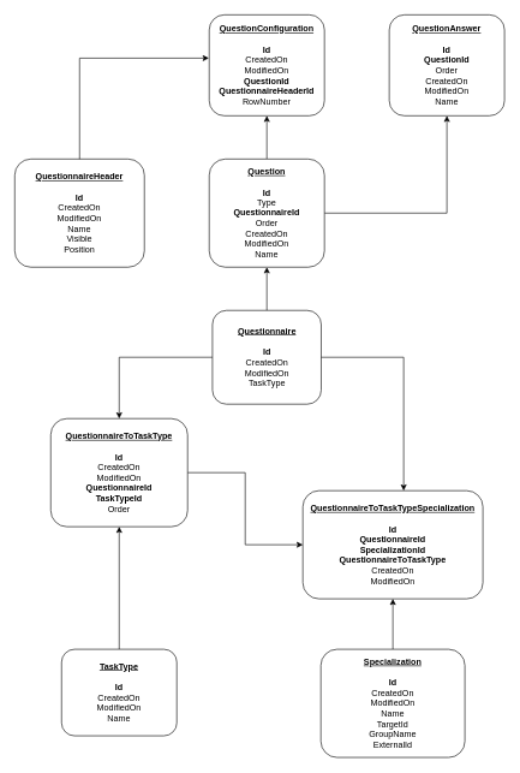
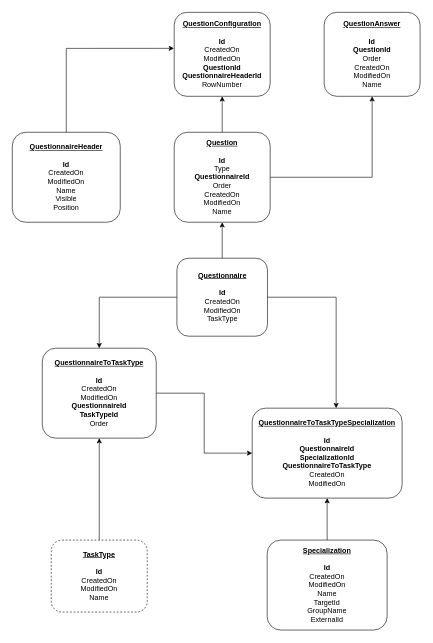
  <mxCell id="0" />
  <mxCell id="1" parent="0" />
  <mxCell id="2" style="edgeStyle=orthogonalEdgeStyle;rounded=0;orthogonalLoop=1;jettySize=auto;html=1;entryX=0.5;entryY=1;entryDx=0;entryDy=0;" edge="1" parent="1" source="4" target="7"><mxGeometry relative="1" as="geometry" /></mxCell>
  <mxCell id="3" style="edgeStyle=orthogonalEdgeStyle;rounded=0;orthogonalLoop=1;jettySize=auto;html=1;entryX=0.5;entryY=0;entryDx=0;entryDy=0;" edge="1" parent="1" source="4" target="13"><mxGeometry relative="1" as="geometry" /></mxCell>
  <mxCell id="4" value="&lt;b&gt;&lt;u&gt;Questionnaire&lt;/u&gt;&lt;/b&gt;&lt;div&gt;&lt;br&gt;&lt;/div&gt;&lt;div&gt;&lt;b&gt;Id&lt;/b&gt;&lt;/div&gt;&lt;div&gt;CreatedOn&lt;br&gt;ModifiedOn&lt;/div&gt;&lt;div&gt;TaskType&lt;/div&gt;" style="rounded=1;whiteSpace=wrap;html=1;" vertex="1" parent="1"><mxGeometry x="294.5" y="430" width="151" height="130" as="geometry" /></mxCell>
  <mxCell id="5" style="edgeStyle=orthogonalEdgeStyle;rounded=0;orthogonalLoop=1;jettySize=auto;html=1;entryX=0.5;entryY=1;entryDx=0;entryDy=0;" edge="1" parent="1" source="7" target="9"><mxGeometry relative="1" as="geometry" /></mxCell>
  <mxCell id="6" style="edgeStyle=orthogonalEdgeStyle;rounded=0;orthogonalLoop=1;jettySize=auto;html=1;entryX=0.5;entryY=1;entryDx=0;entryDy=0;" edge="1" parent="1" source="7" target="11"><mxGeometry relative="1" as="geometry" /></mxCell>
  <mxCell id="7" value="&lt;div&gt;&lt;b&gt;&lt;u&gt;Question&lt;br&gt;&lt;/u&gt;&lt;/b&gt;&lt;br&gt;&lt;/div&gt;&lt;div&gt;&lt;b&gt;Id&lt;/b&gt;&lt;br&gt;Type&lt;/div&gt;&lt;div&gt;&lt;b&gt;QuestionnaireId&lt;/b&gt;&lt;br&gt;Order&lt;/div&gt;&lt;div&gt;CreatedOn&lt;br&gt;ModifiedOn&lt;br&gt;Name&lt;/div&gt;" style="rounded=1;whiteSpace=wrap;html=1;" vertex="1" parent="1"><mxGeometry x="290" y="220" width="160" height="150" as="geometry" /></mxCell>
  <mxCell id="8" value="&lt;b&gt;&lt;u&gt;QuestionnaireHeader&lt;/u&gt;&lt;/b&gt;&lt;br&gt;&lt;br&gt;&lt;b&gt;Id&lt;/b&gt;&lt;br&gt;CreatedOn&lt;br&gt;ModifiedOn&lt;br&gt;Name&lt;br&gt;Visible&lt;br&gt;Position" style="rounded=1;whiteSpace=wrap;html=1;" vertex="1" parent="1"><mxGeometry x="20" y="220" width="180" height="150" as="geometry" /></mxCell>
  <mxCell id="9" value="&lt;b&gt;&lt;u&gt;QuestionConfiguration&lt;/u&gt;&lt;/b&gt;&lt;br&gt;&lt;div&gt;&lt;br&gt;&lt;b&gt;Id&lt;/b&gt;&lt;/div&gt;&lt;div&gt;CreatedOn&lt;br&gt;ModifiedOn&lt;br&gt;&lt;b&gt;QuestionId&lt;/b&gt;&lt;br&gt;&lt;b&gt;QuestionnaireHeaderId&lt;/b&gt;&lt;br&gt;RowNumber&lt;/div&gt;" style="rounded=1;whiteSpace=wrap;html=1;" vertex="1" parent="1"><mxGeometry x="290" y="20" width="160" height="140" as="geometry" /></mxCell>
  <mxCell id="10" style="edgeStyle=orthogonalEdgeStyle;rounded=0;orthogonalLoop=1;jettySize=auto;html=1;entryX=-0.003;entryY=0.429;entryDx=0;entryDy=0;entryPerimeter=0;" edge="1" parent="1" source="8" target="9"><mxGeometry relative="1" as="geometry"><Array as="points"><mxPoint x="110" y="80" /></Array></mxGeometry></mxCell>
  <mxCell id="11" value="&lt;b&gt;&lt;u&gt;QuestionAnswer&lt;br&gt;&lt;/u&gt;&lt;/b&gt;&lt;br&gt;&lt;b&gt;Id&lt;/b&gt;&lt;div&gt;&lt;b&gt;QuestionId&lt;/b&gt;&lt;br&gt;Order&lt;br&gt;CreatedOn&lt;br&gt;ModifiedOn&lt;br&gt;Name&lt;/div&gt;" style="rounded=1;whiteSpace=wrap;html=1;" vertex="1" parent="1"><mxGeometry x="540" y="20" width="160" height="140" as="geometry" /></mxCell>
  <mxCell id="12" style="edgeStyle=orthogonalEdgeStyle;rounded=0;orthogonalLoop=1;jettySize=auto;html=1;entryX=0;entryY=0.5;entryDx=0;entryDy=0;" edge="1" parent="1" source="13" target="14"><mxGeometry relative="1" as="geometry" /></mxCell>
  <mxCell id="13" value="&lt;b&gt;&lt;u&gt;QuestionnaireToTaskType&lt;/u&gt;&lt;/b&gt;&lt;div&gt;&lt;br&gt;&lt;/div&gt;&lt;div&gt;&lt;b&gt;Id&lt;/b&gt;&lt;br&gt;CreatedOn&lt;br&gt;ModifiedOn&lt;br&gt;&lt;b&gt;QuestionnaireId&lt;/b&gt;&lt;br&gt;&lt;b&gt;TaskTypeId&lt;/b&gt;&lt;br&gt;Order&lt;/div&gt;" style="rounded=1;whiteSpace=wrap;html=1;" vertex="1" parent="1"><mxGeometry x="70" y="580" width="190" height="150" as="geometry" /></mxCell>
  <mxCell id="14" value="&lt;b&gt;&lt;u&gt;QuestionnaireToTaskTypeSpecialization&lt;/u&gt;&lt;/b&gt;&lt;br&gt;&lt;br&gt;&lt;b&gt;Id&lt;/b&gt;&lt;br&gt;&lt;b&gt;QuestionnaireId&lt;/b&gt;&lt;br&gt;&lt;b&gt;SpecializationId&lt;/b&gt;&lt;br&gt;&lt;b&gt;QuestionnaireToTaskType&lt;/b&gt;&lt;br&gt;CreatedOn&lt;br&gt;ModifiedOn" style="rounded=1;whiteSpace=wrap;html=1;" vertex="1" parent="1"><mxGeometry x="420" y="680" width="250" height="150" as="geometry" /></mxCell>
  <mxCell id="15" style="edgeStyle=orthogonalEdgeStyle;rounded=0;orthogonalLoop=1;jettySize=auto;html=1;entryX=0.56;entryY=0;entryDx=0;entryDy=0;entryPerimeter=0;" edge="1" parent="1" source="4" target="14"><mxGeometry relative="1" as="geometry"><Array as="points"><mxPoint x="560" y="495" /></Array></mxGeometry></mxCell>
  <mxCell id="16" style="edgeStyle=orthogonalEdgeStyle;rounded=0;orthogonalLoop=1;jettySize=auto;html=1;entryX=0.5;entryY=1;entryDx=0;entryDy=0;" edge="1" parent="1" source="17" target="13"><mxGeometry relative="1" as="geometry" /></mxCell>
- <mxCell id="17" value="&lt;b&gt;&lt;u&gt;TaskType&lt;/u&gt;&lt;/b&gt;&lt;br&gt;&lt;br&gt;&lt;b&gt;Id&lt;/b&gt;&lt;br&gt;CreatedOn&lt;br&gt;ModifiedOn&lt;br&gt;Name" style="rounded=1;whiteSpace=wrap;html=1;" vertex="1" parent="1"><mxGeometry x="85" y="900" width="160" height="120" as="geometry" /></mxCell>
+ <mxCell id="17" value="&lt;b&gt;&lt;u&gt;TaskType&lt;/u&gt;&lt;/b&gt;&lt;br&gt;&lt;br&gt;&lt;b&gt;Id&lt;/b&gt;&lt;br&gt;CreatedOn&lt;br&gt;ModifiedOn&lt;br&gt;Name" style="rounded=1;whiteSpace=wrap;html=1;dashed=1;" vertex="1" parent="1"><mxGeometry x="85" y="900" width="160" height="120" as="geometry" /></mxCell>
  <mxCell id="18" style="edgeStyle=orthogonalEdgeStyle;rounded=0;orthogonalLoop=1;jettySize=auto;html=1;entryX=0.5;entryY=1;entryDx=0;entryDy=0;" edge="1" parent="1" source="19" target="14"><mxGeometry relative="1" as="geometry" /></mxCell>
  <mxCell id="19" value="&lt;b&gt;&lt;u&gt;Specialization&lt;/u&gt;&lt;/b&gt;&lt;br&gt;&lt;br&gt;&lt;b&gt;Id&lt;/b&gt;&lt;br&gt;CreatedOn&lt;br&gt;ModifiedOn&lt;br&gt;Name&lt;br&gt;TargetId&lt;br&gt;GroupName&lt;br&gt;ExternalId" style="rounded=1;whiteSpace=wrap;html=1;" vertex="1" parent="1"><mxGeometry x="445" y="900" width="200" height="150" as="geometry" /></mxCell>
